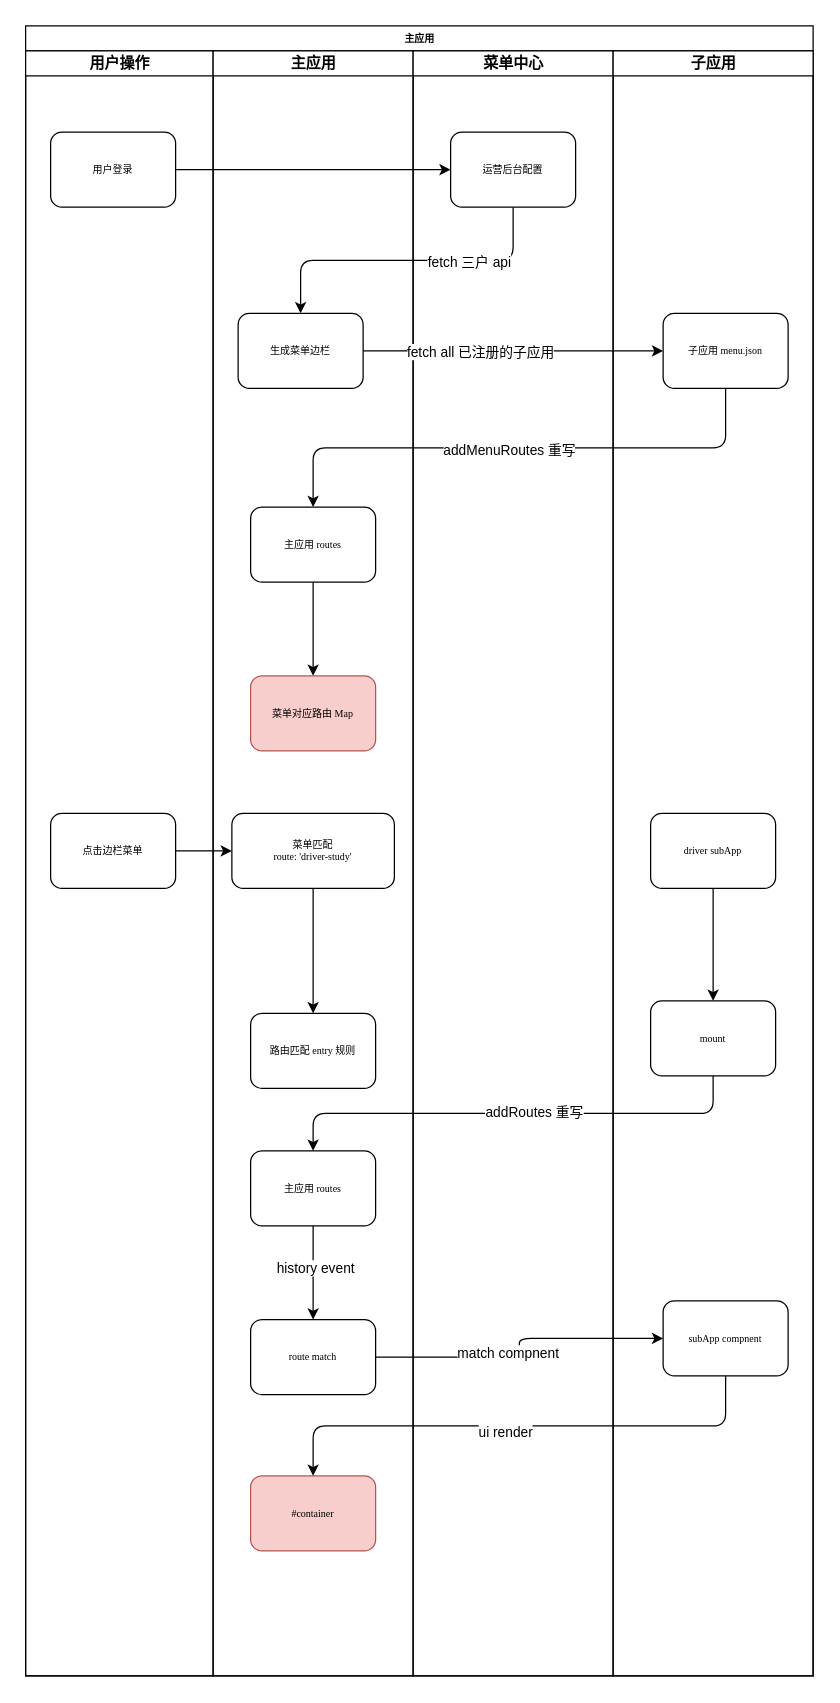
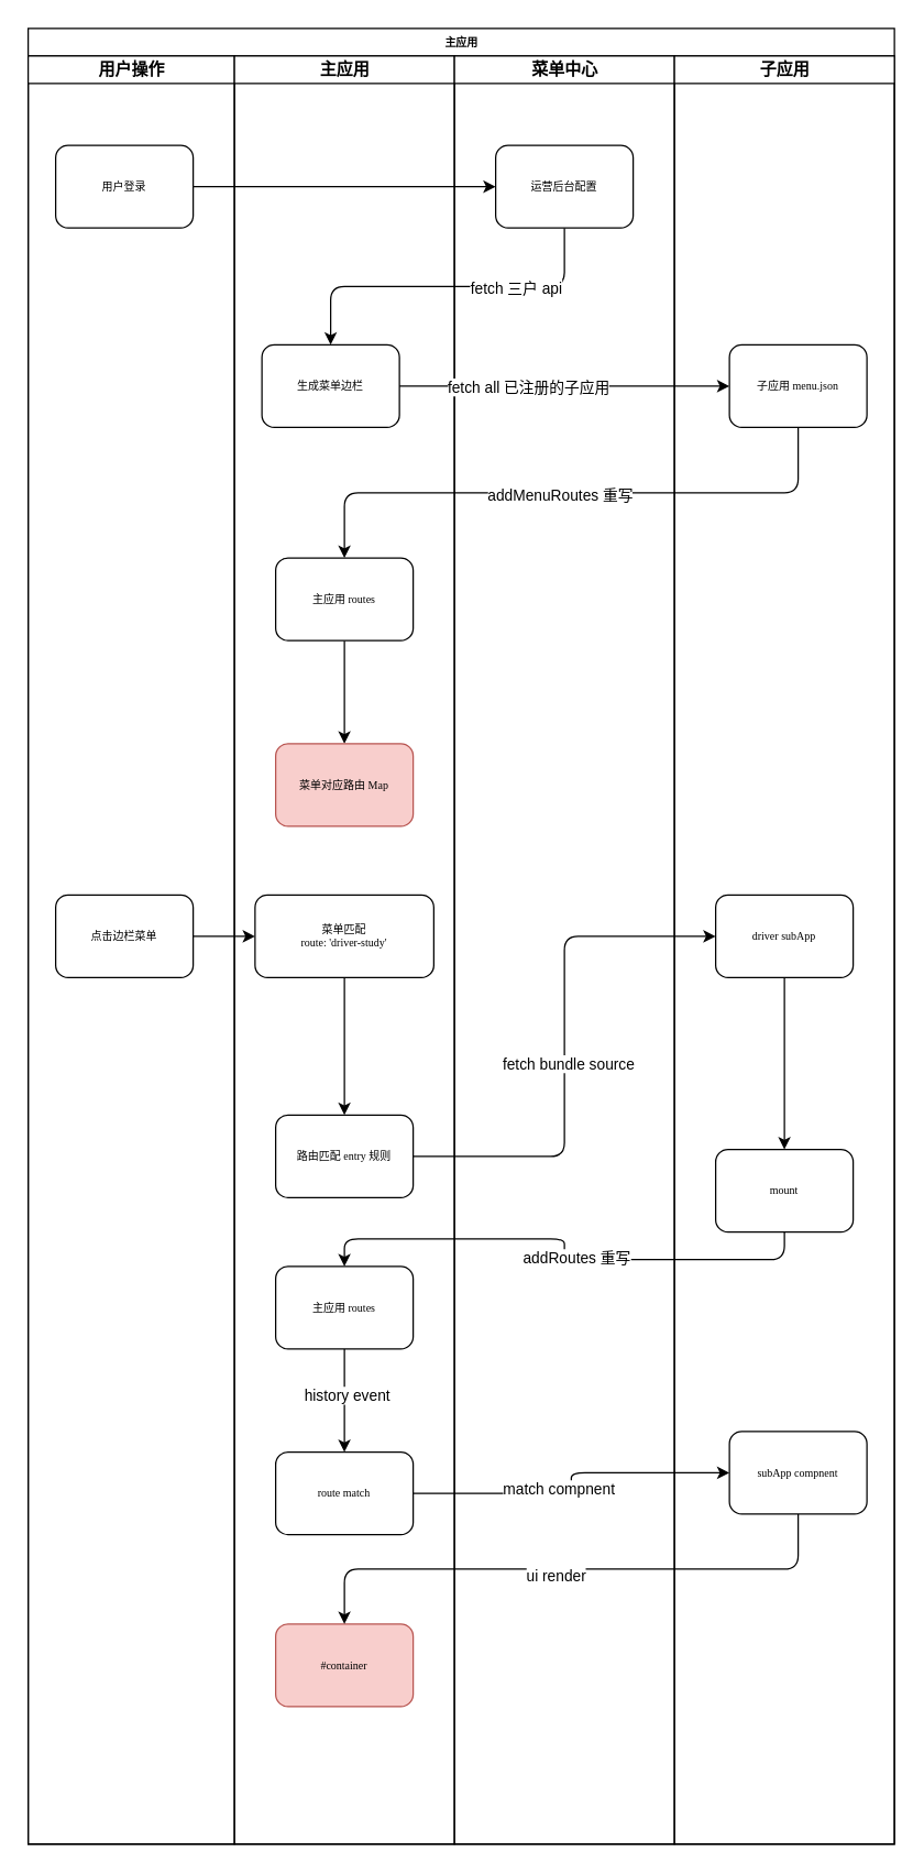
  <mxCell id="0" />
  <mxCell id="1" parent="0" />
  <mxCell id="2" value="主应用" style="swimlane;html=1;childLayout=stackLayout;startSize=20;rounded=0;shadow=0;labelBackgroundColor=none;strokeWidth=1;fontFamily=Verdana;fontSize=8;align=center;verticalAlign=middle;" vertex="1" parent="1"><mxGeometry x="20" y="20" width="630" height="1320" as="geometry" /></mxCell>
  <mxCell id="3" value="用户操作" style="swimlane;html=1;startSize=20;" vertex="1" parent="2"><mxGeometry y="20" width="150" height="1300" as="geometry" /></mxCell>
  <mxCell id="4" value="用户登录" style="rounded=1;whiteSpace=wrap;html=1;shadow=0;labelBackgroundColor=none;strokeWidth=1;fontFamily=Verdana;fontSize=8;align=center;" vertex="1" parent="3"><mxGeometry x="20" y="65" width="100" height="60" as="geometry" /></mxCell>
  <mxCell id="5" value="点击边栏菜单" style="rounded=1;whiteSpace=wrap;html=1;shadow=0;labelBackgroundColor=none;strokeWidth=1;fontFamily=Verdana;fontSize=8;align=center;" vertex="1" parent="3"><mxGeometry x="20" y="610" width="100" height="60" as="geometry" /></mxCell>
  <mxCell id="6" style="edgeStyle=orthogonalEdgeStyle;rounded=1;orthogonalLoop=1;jettySize=auto;html=1;exitX=0.5;exitY=1;exitDx=0;exitDy=0;" edge="1" parent="2" source="24" target="13"><mxGeometry relative="1" as="geometry" /></mxCell>
  <mxCell id="7" value="fetch 三户 api" style="edgeLabel;html=1;align=center;verticalAlign=middle;resizable=0;points=[];" vertex="1" connectable="0" parent="6"><mxGeometry x="-0.384" y="1" relative="1" as="geometry"><mxPoint x="1" as="offset" /></mxGeometry></mxCell>
  <mxCell id="8" style="edgeStyle=orthogonalEdgeStyle;rounded=1;orthogonalLoop=1;jettySize=auto;html=1;entryX=0;entryY=0.5;entryDx=0;entryDy=0;" edge="1" parent="2" source="4" target="24"><mxGeometry relative="1" as="geometry" /></mxCell>
  <mxCell id="9" style="edgeStyle=orthogonalEdgeStyle;rounded=1;orthogonalLoop=1;jettySize=auto;html=1;entryX=0;entryY=0.5;entryDx=0;entryDy=0;" edge="1" parent="2" source="5" target="16"><mxGeometry relative="1" as="geometry" /></mxCell>
  <mxCell id="10" value="主应用" style="swimlane;html=1;startSize=20;" vertex="1" parent="2"><mxGeometry x="150" y="20" width="160" height="1300" as="geometry" /></mxCell>
  <mxCell id="11" style="edgeStyle=orthogonalEdgeStyle;rounded=1;orthogonalLoop=1;jettySize=auto;html=1;" edge="1" parent="10" source="12" target="14"><mxGeometry relative="1" as="geometry" /></mxCell>
  <mxCell id="12" value="主应用 routes" style="rounded=1;whiteSpace=wrap;html=1;shadow=0;labelBackgroundColor=none;strokeWidth=1;fontFamily=Verdana;fontSize=8;align=center;" vertex="1" parent="10"><mxGeometry x="30" y="365" width="100" height="60" as="geometry" /></mxCell>
  <mxCell id="13" value="生成菜单边栏" style="rounded=1;whiteSpace=wrap;html=1;shadow=0;labelBackgroundColor=none;strokeWidth=1;fontFamily=Verdana;fontSize=8;align=center;" vertex="1" parent="10"><mxGeometry x="20" y="210" width="100" height="60" as="geometry" /></mxCell>
  <mxCell id="14" value="菜单对应路由 Map" style="rounded=1;whiteSpace=wrap;html=1;shadow=0;labelBackgroundColor=none;strokeWidth=1;fontFamily=Verdana;fontSize=8;align=center;fillColor=#f8cecc;strokeColor=#b85450;" vertex="1" parent="10"><mxGeometry x="30" y="500" width="100" height="60" as="geometry" /></mxCell>
  <mxCell id="15" style="edgeStyle=orthogonalEdgeStyle;rounded=1;orthogonalLoop=1;jettySize=auto;html=1;entryX=0.5;entryY=0;entryDx=0;entryDy=0;" edge="1" parent="10" source="16" target="17"><mxGeometry relative="1" as="geometry"><mxPoint x="77.5" y="740" as="targetPoint" /></mxGeometry></mxCell>
  <mxCell id="16" value="菜单匹配&lt;br&gt;route: 'driver-study'" style="rounded=1;whiteSpace=wrap;html=1;shadow=0;labelBackgroundColor=none;strokeWidth=1;fontFamily=Verdana;fontSize=8;align=center;" vertex="1" parent="10"><mxGeometry x="15" y="610" width="130" height="60" as="geometry" /></mxCell>
  <mxCell id="17" value="路由匹配 entry 规则" style="rounded=1;whiteSpace=wrap;html=1;shadow=0;labelBackgroundColor=none;strokeWidth=1;fontFamily=Verdana;fontSize=8;align=center;" vertex="1" parent="10"><mxGeometry x="30" y="770" width="100" height="60" as="geometry" /></mxCell>
  <mxCell id="18" style="edgeStyle=orthogonalEdgeStyle;rounded=1;orthogonalLoop=1;jettySize=auto;html=1;entryX=0.5;entryY=0;entryDx=0;entryDy=0;" edge="1" parent="10" source="20" target="21"><mxGeometry relative="1" as="geometry" /></mxCell>
  <mxCell id="19" value="history event" style="edgeLabel;html=1;align=center;verticalAlign=middle;resizable=0;points=[];" vertex="1" connectable="0" parent="18"><mxGeometry x="-0.133" y="1" relative="1" as="geometry"><mxPoint as="offset" /></mxGeometry></mxCell>
  <mxCell id="20" value="主应用 routes" style="rounded=1;whiteSpace=wrap;html=1;shadow=0;labelBackgroundColor=none;strokeWidth=1;fontFamily=Verdana;fontSize=8;align=center;" vertex="1" parent="10"><mxGeometry x="30" y="880" width="100" height="60" as="geometry" /></mxCell>
  <mxCell id="21" value="route match" style="rounded=1;whiteSpace=wrap;html=1;shadow=0;labelBackgroundColor=none;strokeWidth=1;fontFamily=Verdana;fontSize=8;align=center;" vertex="1" parent="10"><mxGeometry x="30" y="1015" width="100" height="60" as="geometry" /></mxCell>
  <mxCell id="22" value="#container" style="rounded=1;whiteSpace=wrap;html=1;shadow=0;labelBackgroundColor=none;strokeWidth=1;fontFamily=Verdana;fontSize=8;align=center;fillColor=#f8cecc;strokeColor=#b85450;" vertex="1" parent="10"><mxGeometry x="30" y="1140" width="100" height="60" as="geometry" /></mxCell>
  <mxCell id="23" value="菜单中心" style="swimlane;html=1;startSize=20;" vertex="1" parent="2"><mxGeometry x="310" y="20" width="160" height="1300" as="geometry" /></mxCell>
  <mxCell id="24" value="运营后台配置" style="rounded=1;whiteSpace=wrap;html=1;shadow=0;labelBackgroundColor=none;strokeWidth=1;fontFamily=Verdana;fontSize=8;align=center;" vertex="1" parent="23"><mxGeometry x="30" y="65" width="100" height="60" as="geometry" /></mxCell>
  <mxCell id="25" style="edgeStyle=orthogonalEdgeStyle;rounded=0;orthogonalLoop=1;jettySize=auto;html=1;entryX=0;entryY=0.5;entryDx=0;entryDy=0;" edge="1" parent="2" source="13" target="30"><mxGeometry relative="1" as="geometry" /></mxCell>
  <mxCell id="26" value="fetch all 已注册的子应用" style="edgeLabel;html=1;align=center;verticalAlign=middle;resizable=0;points=[];" vertex="1" connectable="0" parent="25"><mxGeometry x="-0.225" relative="1" as="geometry"><mxPoint as="offset" /></mxGeometry></mxCell>
  <mxCell id="27" style="edgeStyle=orthogonalEdgeStyle;rounded=1;orthogonalLoop=1;jettySize=auto;html=1;exitX=0.5;exitY=1;exitDx=0;exitDy=0;entryX=0.5;entryY=0;entryDx=0;entryDy=0;" edge="1" parent="2" source="30" target="12"><mxGeometry relative="1" as="geometry" /></mxCell>
  <mxCell id="28" value="addMenuRoutes 重写" style="edgeLabel;html=1;align=center;verticalAlign=middle;resizable=0;points=[];" vertex="1" connectable="0" parent="27"><mxGeometry x="0.047" y="2" relative="1" as="geometry"><mxPoint x="1" as="offset" /></mxGeometry></mxCell>
  <mxCell id="29" value="子应用" style="swimlane;html=1;startSize=20;direction=east;swimlaneLine=1;" vertex="1" parent="2"><mxGeometry x="470" y="20" width="160" height="1300" as="geometry" /></mxCell>
  <mxCell id="30" value="子应用 menu.json" style="rounded=1;whiteSpace=wrap;html=1;shadow=0;labelBackgroundColor=none;strokeWidth=1;fontFamily=Verdana;fontSize=8;align=center;" vertex="1" parent="29"><mxGeometry x="40" y="210" width="100" height="60" as="geometry" /></mxCell>
  <mxCell id="31" style="edgeStyle=orthogonalEdgeStyle;rounded=1;orthogonalLoop=1;jettySize=auto;html=1;" edge="1" parent="29" source="32" target="33"><mxGeometry relative="1" as="geometry" /></mxCell>
  <mxCell id="32" value="driver subApp" style="rounded=1;whiteSpace=wrap;html=1;shadow=0;labelBackgroundColor=none;strokeWidth=1;fontFamily=Verdana;fontSize=8;align=center;" vertex="1" parent="29"><mxGeometry x="30" y="610" width="100" height="60" as="geometry" /></mxCell>
- <mxCell id="33" value="mount" style="rounded=1;whiteSpace=wrap;html=1;shadow=0;labelBackgroundColor=none;strokeWidth=1;fontFamily=Verdana;fontSize=8;align=center;" vertex="1" parent="29"><mxGeometry x="30" y="760" width="100" height="60" as="geometry" /></mxCell>
+ <mxCell id="33" value="mount" style="rounded=1;whiteSpace=wrap;html=1;shadow=0;labelBackgroundColor=none;strokeWidth=1;fontFamily=Verdana;fontSize=8;align=center;" vertex="1" parent="29"><mxGeometry x="30" y="795" width="100" height="60" as="geometry" /></mxCell>
  <mxCell id="34" value="subApp compnent" style="rounded=1;whiteSpace=wrap;html=1;shadow=0;labelBackgroundColor=none;strokeWidth=1;fontFamily=Verdana;fontSize=8;align=center;" vertex="1" parent="29"><mxGeometry x="40" y="1000" width="100" height="60" as="geometry" /></mxCell>
+ <mxCell id="35" style="edgeStyle=orthogonalEdgeStyle;rounded=1;orthogonalLoop=1;jettySize=auto;html=1;entryX=0;entryY=0.5;entryDx=0;entryDy=0;" edge="1" parent="2" source="17" target="32"><mxGeometry relative="1" as="geometry"><mxPoint x="295" y="790" as="sourcePoint" /></mxGeometry></mxCell>
+ <mxCell id="36" value="fetch bundle source" style="edgeLabel;html=1;align=center;verticalAlign=middle;resizable=0;points=[];" vertex="1" connectable="0" parent="35"><mxGeometry x="-0.061" y="-2" relative="1" as="geometry"><mxPoint as="offset" /></mxGeometry></mxCell>
  <mxCell id="37" style="edgeStyle=orthogonalEdgeStyle;rounded=1;orthogonalLoop=1;jettySize=auto;html=1;exitX=0.5;exitY=1;exitDx=0;exitDy=0;entryX=0.5;entryY=0;entryDx=0;entryDy=0;" edge="1" parent="2" source="33" target="20"><mxGeometry relative="1" as="geometry" /></mxCell>
  <mxCell id="38" value="addRoutes 重写" style="edgeLabel;html=1;align=center;verticalAlign=middle;resizable=0;points=[];" vertex="1" connectable="0" parent="37"><mxGeometry x="-0.084" y="-2" relative="1" as="geometry"><mxPoint as="offset" /></mxGeometry></mxCell>
  <mxCell id="39" style="edgeStyle=orthogonalEdgeStyle;rounded=1;orthogonalLoop=1;jettySize=auto;html=1;entryX=0;entryY=0.5;entryDx=0;entryDy=0;" edge="1" parent="2" source="21" target="34"><mxGeometry relative="1" as="geometry" /></mxCell>
  <mxCell id="40" value="match compnent" style="edgeLabel;html=1;align=center;verticalAlign=middle;resizable=0;points=[];" vertex="1" connectable="0" parent="39"><mxGeometry x="-0.139" y="4" relative="1" as="geometry"><mxPoint as="offset" /></mxGeometry></mxCell>
  <mxCell id="41" style="edgeStyle=orthogonalEdgeStyle;rounded=1;orthogonalLoop=1;jettySize=auto;html=1;exitX=0.5;exitY=1;exitDx=0;exitDy=0;entryX=0.5;entryY=0;entryDx=0;entryDy=0;" edge="1" parent="2" source="34" target="22"><mxGeometry relative="1" as="geometry" /></mxCell>
  <mxCell id="42" value="ui render" style="edgeLabel;html=1;align=center;verticalAlign=middle;resizable=0;points=[];" vertex="1" connectable="0" parent="41"><mxGeometry x="0.059" y="4" relative="1" as="geometry"><mxPoint as="offset" /></mxGeometry></mxCell>
